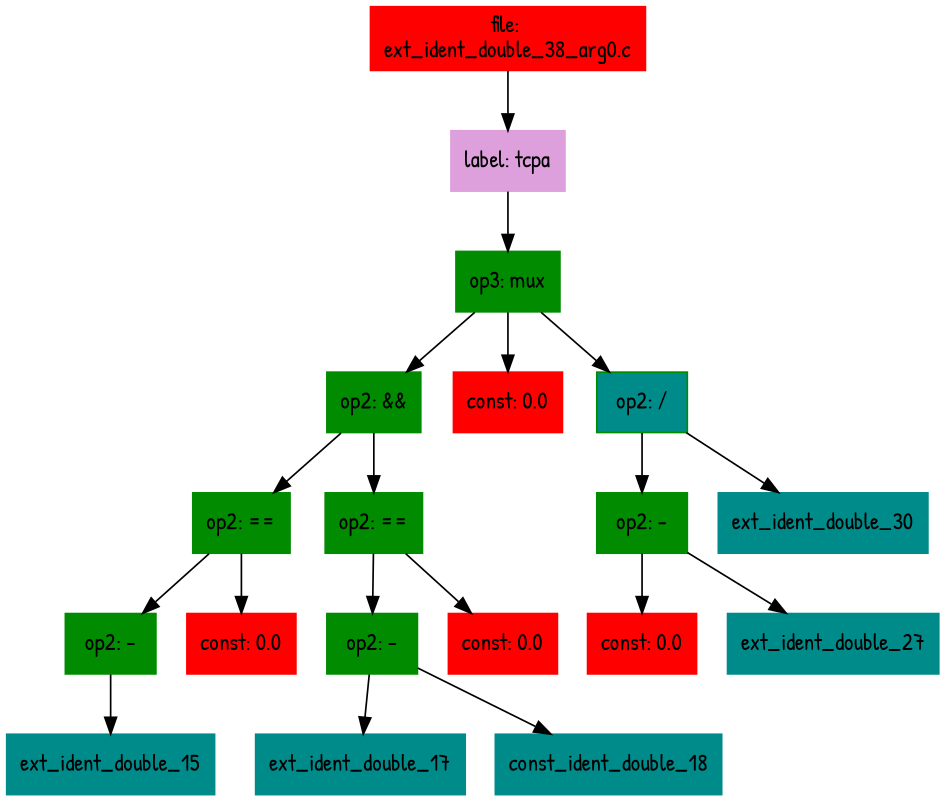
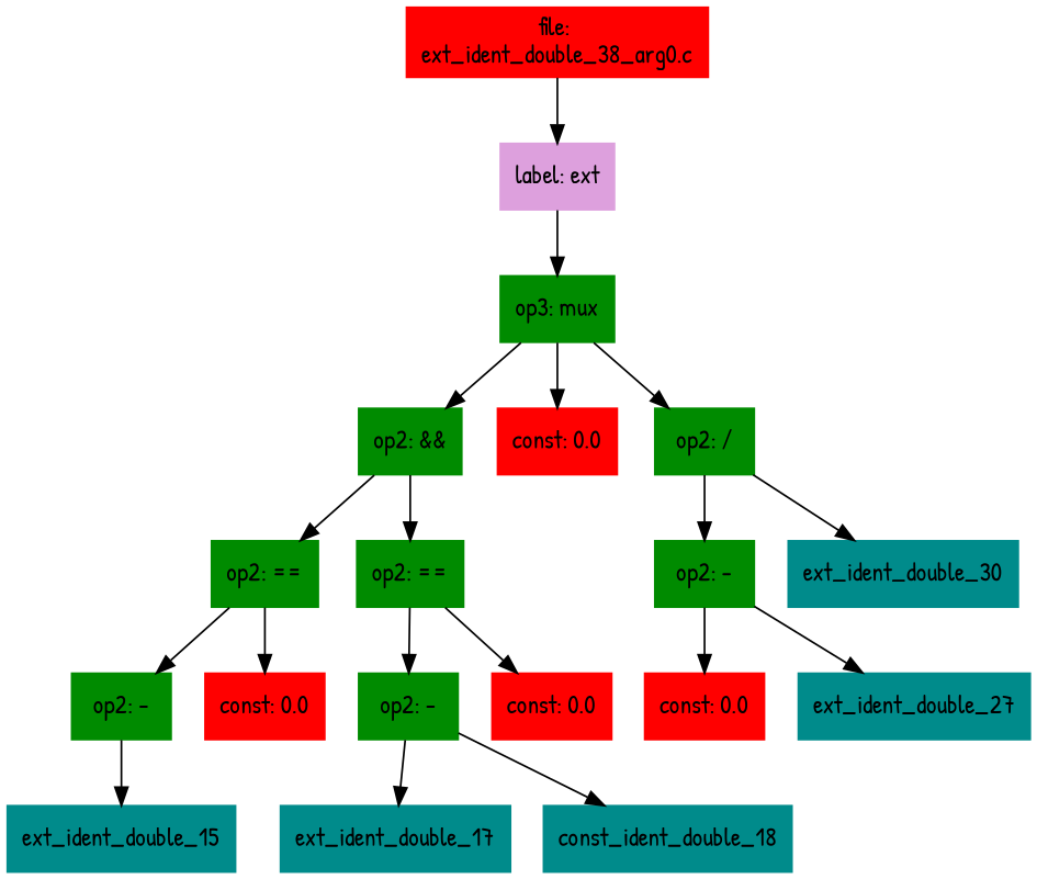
  digraph {
    fontname="Patrick Hand"
    node [color=green4 fontname="Patrick Hand" shape=box style=filled]
    edge [fontname="Patrick Hand"]
    n1 [color=red label="file: \next_ident_double_38_arg0.c"]
-   n2 [color=plum label="label: tcpa"]
+   n2 [color=plum label="label: ext"]
    n3 [label="op3: mux"]
    n4 [label="op2: &&"]
    n5 [color=red1 label="const: 0.0"]
-   n6 [label="op2: /" fillcolor=cyan4]
+   n6 [label="op2: /"]
    n7 [label="op2: =="]
    n8 [label="op2: =="]
    n9 [label="op2: -"]
    n10 [color=cyan4 label=ext_ident_double_30]
    n11 [label="op2: -"]
    n12 [color=red1 label="const: 0.0"]
    n13 [label="op2: -"]
    n14 [color=red1 label="const: 0.0"]
    n15 [color=cyan4 label=ext_ident_double_15]
    n16 [color=cyan4 label=ext_ident_double_17]
    n17 [color=cyan4 label=const_ident_double_18]
    n18 [color=red1 label="const: 0.0"]
    n19 [color=cyan4 label=ext_ident_double_27]
    n1 -> n2
    n2 -> n3
    n3 -> n4
    n3 -> n5
    n3 -> n6
    n4 -> n7
    n4 -> n8
    n6 -> n9
    n6 -> n10
    n7 -> n11
    n7 -> n12
    n8 -> n13
    n8 -> n14
    n9 -> n18
    n9 -> n19
    n11 -> n15
    n13 -> n16
    n13 -> n17
  }
